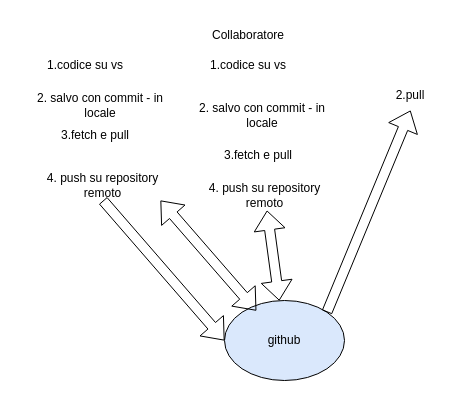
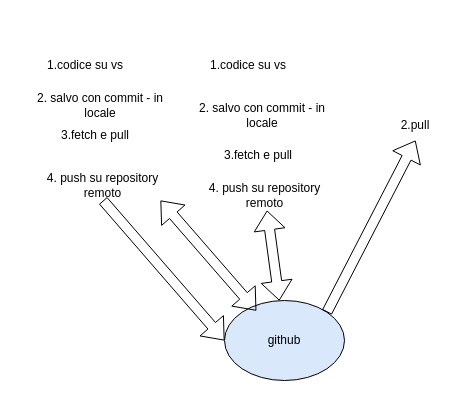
  <mxCell id="0" />
  <mxCell id="1" parent="0" />
  <mxCell id="2" value="1.codice su vs&lt;br&gt;" style="text;html=1;strokeColor=none;fillColor=none;align=center;verticalAlign=middle;whiteSpace=wrap;rounded=0;" vertex="1" parent="1"><mxGeometry x="20" y="50" width="130" height="30" as="geometry" /></mxCell>
  <mxCell id="3" value="2. salvo con commit - in locale" style="text;html=1;strokeColor=none;fillColor=none;align=center;verticalAlign=middle;whiteSpace=wrap;rounded=0;" vertex="1" parent="1"><mxGeometry x="30" y="90" width="140" height="30" as="geometry" /></mxCell>
  <mxCell id="4" value="github" style="ellipse;whiteSpace=wrap;html=1;fillColor=#dae8fc;" vertex="1" parent="1"><mxGeometry x="224" y="300" width="120" height="80" as="geometry" /></mxCell>
  <mxCell id="5" value="4. push su repository remoto" style="text;html=1;strokeColor=none;fillColor=none;align=center;verticalAlign=middle;whiteSpace=wrap;rounded=0;" vertex="1" parent="1"><mxGeometry x="45" y="170" width="115" height="30" as="geometry" /></mxCell>
  <mxCell id="6" value="3.fetch e pull" style="text;html=1;strokeColor=none;fillColor=none;align=center;verticalAlign=middle;whiteSpace=wrap;rounded=0;" vertex="1" parent="1"><mxGeometry x="40" y="120" width="110" height="30" as="geometry" /></mxCell>
  <mxCell id="7" value="" style="shape=flexArrow;endArrow=classic;html=1;exitX=0.5;exitY=1;exitDx=0;exitDy=0;entryX=0;entryY=0.5;entryDx=0;entryDy=0;" edge="1" parent="1" source="5" target="4"><mxGeometry width="50" height="50" relative="1" as="geometry"><mxPoint x="280" y="210" as="sourcePoint" /><mxPoint x="220" y="340" as="targetPoint" /></mxGeometry></mxCell>
- <mxCell id="8" value="2.pull" style="text;html=1;strokeColor=none;fillColor=none;align=center;verticalAlign=middle;whiteSpace=wrap;rounded=0;" vertex="1" parent="1"><mxGeometry x="380" y="80" width="60" height="30" as="geometry" /></mxCell>
+ <mxCell id="8" value="2.pull" style="text;html=1;strokeColor=none;fillColor=none;align=center;verticalAlign=middle;whiteSpace=wrap;rounded=0;" vertex="1" parent="1"><mxGeometry x="385" y="110" width="60" height="30" as="geometry" /></mxCell>
  <mxCell id="9" value="" style="shape=flexArrow;endArrow=classic;html=1;exitX=1;exitY=0;exitDx=0;exitDy=0;entryX=0.5;entryY=1;entryDx=0;entryDy=0;" edge="1" parent="1" source="4" target="8"><mxGeometry width="50" height="50" relative="1" as="geometry"><mxPoint x="355" y="284.14" as="sourcePoint" /><mxPoint x="494.074" y="395.856" as="targetPoint" /></mxGeometry></mxCell>
  <mxCell id="10" value="1.codice su vs&lt;br&gt;" style="text;html=1;strokeColor=none;fillColor=none;align=center;verticalAlign=middle;whiteSpace=wrap;rounded=0;" vertex="1" parent="1"><mxGeometry x="183" y="50" width="130" height="30" as="geometry" /></mxCell>
  <mxCell id="11" value="2. salvo con commit - in locale" style="text;html=1;strokeColor=none;fillColor=none;align=center;verticalAlign=middle;whiteSpace=wrap;rounded=0;" vertex="1" parent="1"><mxGeometry x="192" y="100" width="140" height="30" as="geometry" /></mxCell>
  <mxCell id="12" value="4. push su repository remoto" style="text;html=1;strokeColor=none;fillColor=none;align=center;verticalAlign=middle;whiteSpace=wrap;rounded=0;" vertex="1" parent="1"><mxGeometry x="207" y="180" width="115" height="30" as="geometry" /></mxCell>
  <mxCell id="13" value="3.fetch e pull" style="text;html=1;strokeColor=none;fillColor=none;align=center;verticalAlign=middle;whiteSpace=wrap;rounded=0;" vertex="1" parent="1"><mxGeometry x="203" y="140" width="110" height="30" as="geometry" /></mxCell>
- <mxCell id="14" value="Collaboratore" style="text;html=1;strokeColor=none;fillColor=none;align=center;verticalAlign=middle;whiteSpace=wrap;rounded=0;" vertex="1" parent="1"><mxGeometry x="218" y="20" width="60" height="30" as="geometry" /></mxCell>
  <mxCell id="15" value="" style="shape=flexArrow;endArrow=classic;startArrow=classic;html=1;" edge="1" parent="1" source="4" target="12"><mxGeometry width="100" height="100" relative="1" as="geometry"><mxPoint x="240" y="300" as="sourcePoint" /><mxPoint x="340" y="200" as="targetPoint" /></mxGeometry></mxCell>
  <mxCell id="16" value="" style="shape=flexArrow;endArrow=classic;startArrow=classic;html=1;entryX=1;entryY=1;entryDx=0;entryDy=0;" edge="1" parent="1" target="5"><mxGeometry width="100" height="100" relative="1" as="geometry"><mxPoint x="255.789" y="310.151" as="sourcePoint" /><mxPoint x="243.517" y="220" as="targetPoint" /></mxGeometry></mxCell>
